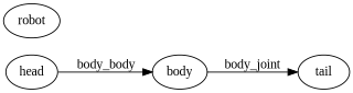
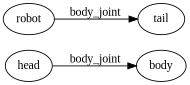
  digraph {
    rankdir=LR
    fontname="Liberation Serif"
    node [fontname="Liberation Serif"]
    edge [fontname="Liberation Serif"]
    n1 [label=head]
    n2 [label=body]
    n3 [label=tail]
    robot [require_label=robot]
    subgraph sub_1 {
      n1
      n2
      n3
    }
    subgraph sub_2 {
      robot
    }
-   n1 -> n2 [label=body_body]
-   n2 -> n3 [label=body_joint]
+   n1 -> n2 [label=body_joint]
+   robot -> n3 [label=body_joint]
  }
